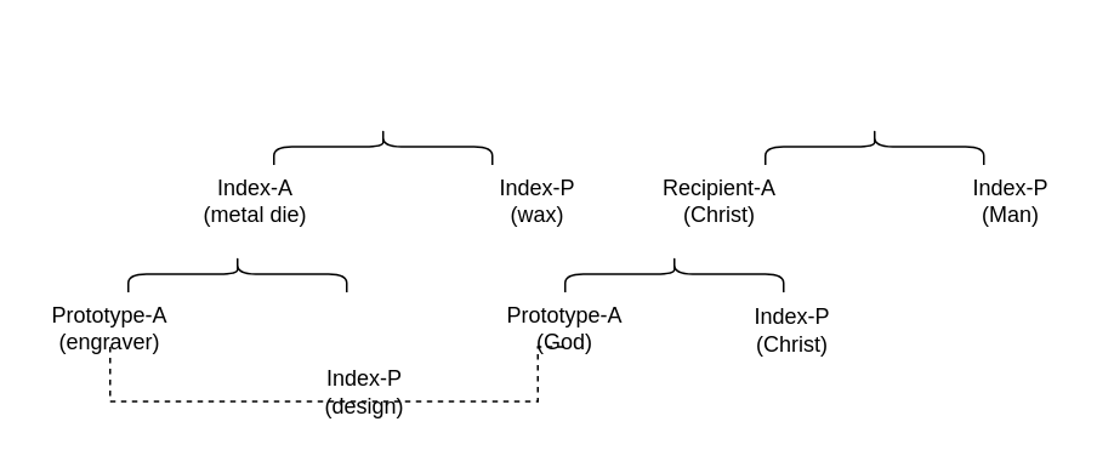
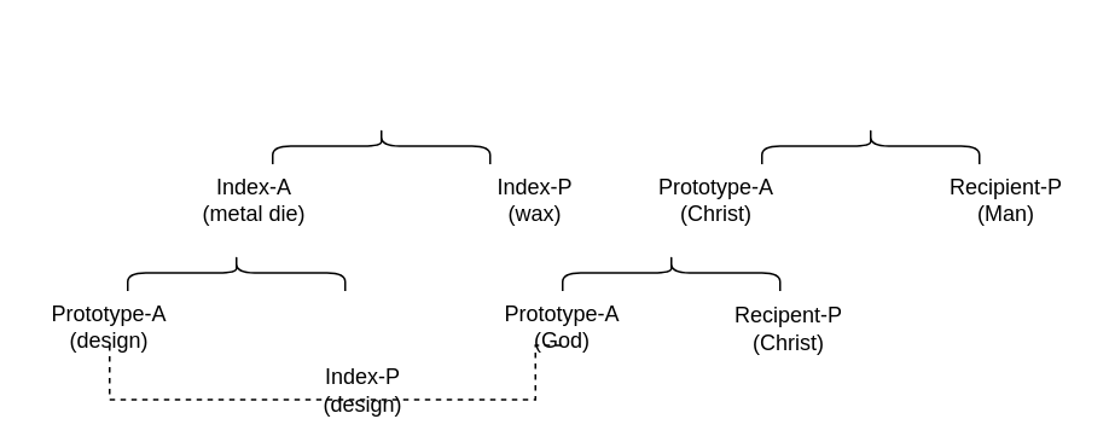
  <mxCell id="0" />
  <mxCell id="1" parent="0" />
  <mxCell id="2" value="" style="shape=curlyBracket;whiteSpace=wrap;html=1;rounded=1;rotation=90;" vertex="1" parent="1"><mxGeometry x="470" y="20" width="20" height="120" as="geometry" /></mxCell>
- <mxCell id="3" value="Recipient-A (Christ)" style="text;html=1;strokeColor=none;fillColor=none;align=center;verticalAlign=middle;whiteSpace=wrap;rounded=0;" vertex="1" parent="1"><mxGeometry x="350" y="100" width="90" height="20" as="geometry" /></mxCell>
- <mxCell id="4" value="Index-P (Man)" style="text;html=1;strokeColor=none;fillColor=none;align=center;verticalAlign=middle;whiteSpace=wrap;rounded=0;" vertex="1" parent="1"><mxGeometry x="520" y="100" width="70" height="20" as="geometry" /></mxCell>
+ <mxCell id="3" value="Prototype-A (Christ)" style="text;html=1;strokeColor=none;fillColor=none;align=center;verticalAlign=middle;whiteSpace=wrap;rounded=0;" vertex="1" parent="1"><mxGeometry x="350" y="100" width="90" height="20" as="geometry" /></mxCell>
+ <mxCell id="4" value="Recipient-P (Man)" style="text;html=1;strokeColor=none;fillColor=none;align=center;verticalAlign=middle;whiteSpace=wrap;rounded=0;" vertex="1" parent="1"><mxGeometry x="520" y="100" width="70" height="20" as="geometry" /></mxCell>
  <mxCell id="5" value="" style="shape=curlyBracket;whiteSpace=wrap;html=1;rounded=1;rotation=90;" vertex="1" parent="1"><mxGeometry x="360" y="90" width="20" height="120" as="geometry" /></mxCell>
  <mxCell id="6" value="Prototype-A (God)" style="text;html=1;strokeColor=none;fillColor=none;align=center;verticalAlign=middle;whiteSpace=wrap;rounded=0;" vertex="1" parent="1"><mxGeometry x="275" y="170" width="70" height="20" as="geometry" /></mxCell>
- <mxCell id="7" value="Index-P (Christ)" style="text;html=1;strokeColor=none;fillColor=none;align=center;verticalAlign=middle;whiteSpace=wrap;rounded=0;" vertex="1" parent="1"><mxGeometry x="400" y="180" width="70" as="geometry" /></mxCell>
+ <mxCell id="7" value="Recipent-P (Christ)" style="text;html=1;strokeColor=none;fillColor=none;align=center;verticalAlign=middle;whiteSpace=wrap;rounded=0;" vertex="1" parent="1"><mxGeometry x="400" y="180" width="70" as="geometry" /></mxCell>
  <mxCell id="8" value="" style="shape=curlyBracket;whiteSpace=wrap;html=1;rounded=1;rotation=90;" vertex="1" parent="1"><mxGeometry x="200" y="20" width="20" height="120" as="geometry" /></mxCell>
  <mxCell id="9" value="Index-A (metal die)" style="text;html=1;strokeColor=none;fillColor=none;align=center;verticalAlign=middle;whiteSpace=wrap;rounded=0;" vertex="1" parent="1"><mxGeometry x="110" y="100" width="60" height="20" as="geometry" /></mxCell>
  <mxCell id="10" value="Index-P (wax)" style="text;html=1;strokeColor=none;fillColor=none;align=center;verticalAlign=middle;whiteSpace=wrap;rounded=0;" vertex="1" parent="1"><mxGeometry x="265" y="100" width="60" height="20" as="geometry" /></mxCell>
  <mxCell id="11" value="" style="shape=curlyBracket;whiteSpace=wrap;html=1;rounded=1;rotation=90;" vertex="1" parent="1"><mxGeometry x="120" y="90" width="20" height="120" as="geometry" /></mxCell>
  <mxCell id="12" style="edgeStyle=orthogonalEdgeStyle;rounded=0;orthogonalLoop=1;jettySize=auto;html=1;entryX=0.5;entryY=1;entryDx=0;entryDy=0;dashed=1;endArrow=none;endFill=0;" edge="1" parent="1" source="13" target="6"><mxGeometry relative="1" as="geometry"><Array as="points"><mxPoint x="60" y="220" /><mxPoint x="295" y="220" /></Array></mxGeometry></mxCell>
- <mxCell id="13" value="Prototype-A (engraver)" style="text;html=1;strokeColor=none;fillColor=none;align=center;verticalAlign=middle;whiteSpace=wrap;rounded=0;" vertex="1" parent="1"><mxGeometry x="20" y="170" width="80" height="20" as="geometry" /></mxCell>
+ <mxCell id="13" value="Prototype-A (design)" style="text;html=1;strokeColor=none;fillColor=none;align=center;verticalAlign=middle;whiteSpace=wrap;rounded=0;" vertex="1" parent="1"><mxGeometry x="20" y="170" width="80" height="20" as="geometry" /></mxCell>
  <mxCell id="14" value="Index-P (design)" style="text;html=1;strokeColor=none;fillColor=none;align=center;verticalAlign=middle;whiteSpace=wrap;rounded=0;" vertex="1" parent="1"><mxGeometry x="165" y="205" width="70" height="20" as="geometry" /></mxCell>
